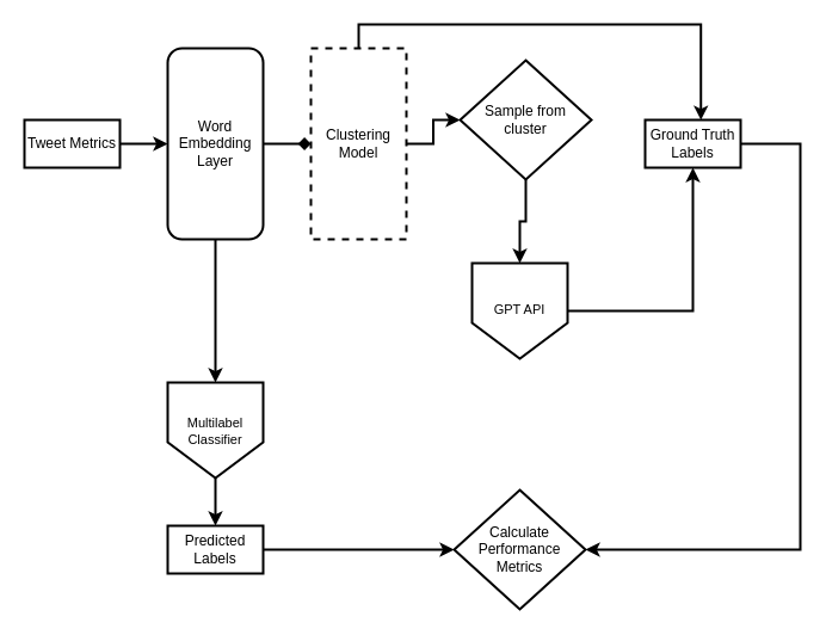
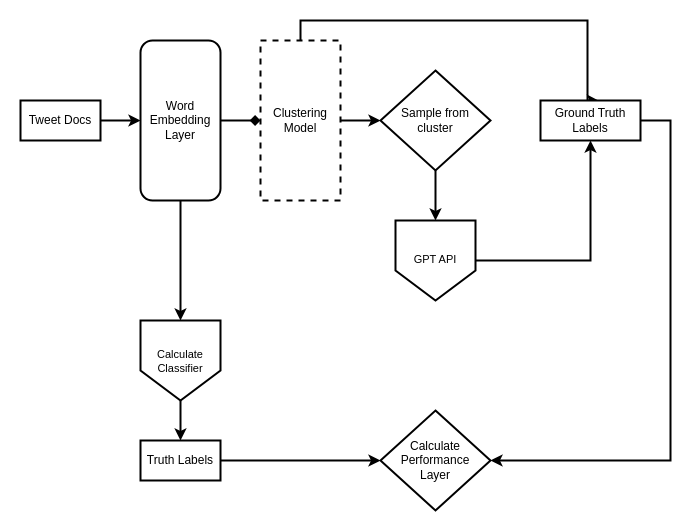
  <mxCell id="0" />
  <mxCell id="1" parent="0" />
  <mxCell id="2" style="edgeStyle=orthogonalEdgeStyle;rounded=0;orthogonalLoop=1;jettySize=auto;html=1;entryX=0;entryY=0.5;entryDx=0;entryDy=0;strokeWidth=2;endArrow=diamond;" parent="1" source="4" target="7" edge="1"><mxGeometry relative="1" as="geometry" /></mxCell>
  <mxCell id="3" style="edgeStyle=orthogonalEdgeStyle;rounded=0;orthogonalLoop=1;jettySize=auto;html=1;strokeWidth=2;" edge="1" parent="1" source="4" target="18"><mxGeometry relative="1" as="geometry" /></mxCell>
  <mxCell id="4" value="Word Embedding Layer" style="whiteSpace=wrap;html=1;align=center;strokeWidth=2;rounded=1;" parent="1" vertex="1"><mxGeometry x="140" y="40" width="80" height="160" as="geometry" /></mxCell>
  <mxCell id="5" style="edgeStyle=orthogonalEdgeStyle;rounded=0;orthogonalLoop=1;jettySize=auto;html=1;entryX=0;entryY=0.5;entryDx=0;entryDy=0;strokeWidth=2;" parent="1" source="7" target="12" edge="1"><mxGeometry relative="1" as="geometry" /></mxCell>
  <mxCell id="6" style="edgeStyle=orthogonalEdgeStyle;rounded=0;orthogonalLoop=1;jettySize=auto;html=1;entryX=0.584;entryY=0.003;entryDx=0;entryDy=0;entryPerimeter=0;strokeWidth=2;" parent="1" source="7" target="14" edge="1"><mxGeometry relative="1" as="geometry"><Array as="points"><mxPoint x="300" y="20" /><mxPoint x="587" y="20" /></Array></mxGeometry></mxCell>
  <mxCell id="7" value="Clustering Model" style="whiteSpace=wrap;html=1;align=center;strokeWidth=2;dashed=1;" parent="1" vertex="1"><mxGeometry x="260" y="40" width="80" height="160" as="geometry" /></mxCell>
  <mxCell id="8" value="" style="shape=offPageConnector;whiteSpace=wrap;html=1;strokeWidth=2;" parent="1" vertex="1"><mxGeometry x="395" y="220" width="80" height="80" as="geometry" /></mxCell>
  <mxCell id="9" style="edgeStyle=orthogonalEdgeStyle;rounded=0;orthogonalLoop=1;jettySize=auto;html=1;entryX=0.5;entryY=1;entryDx=0;entryDy=0;strokeWidth=2;" parent="1" source="10" target="14" edge="1"><mxGeometry relative="1" as="geometry" /></mxCell>
  <mxCell id="10" value="&lt;span style=&quot;font-size: 11px;&quot;&gt;GPT API&lt;/span&gt;" style="text;strokeColor=none;fillColor=none;spacingLeft=4;spacingRight=4;overflow=hidden;rotatable=0;points=[[0,0.5],[1,0.5]];portConstraint=eastwest;fontSize=12;whiteSpace=wrap;html=1;align=center;" parent="1" vertex="1"><mxGeometry x="395" y="245" width="80" height="30" as="geometry" /></mxCell>
  <mxCell id="11" style="edgeStyle=orthogonalEdgeStyle;rounded=0;orthogonalLoop=1;jettySize=auto;html=1;strokeWidth=2;" parent="1" source="12" target="8" edge="1"><mxGeometry relative="1" as="geometry" /></mxCell>
- <mxCell id="12" value="Sample from&lt;br&gt;cluster" style="shape=rhombus;perimeter=rhombusPerimeter;whiteSpace=wrap;html=1;align=center;strokeWidth=2;" parent="1" vertex="1"><mxGeometry x="385" y="50" width="110" height="100" as="geometry" /></mxCell>
+ <mxCell id="12" value="Sample from&lt;br&gt;cluster" style="shape=rhombus;perimeter=rhombusPerimeter;whiteSpace=wrap;html=1;align=center;strokeWidth=2;" parent="1" vertex="1"><mxGeometry x="380" y="70" width="110" height="100" as="geometry" /></mxCell>
  <mxCell id="13" style="edgeStyle=orthogonalEdgeStyle;rounded=0;orthogonalLoop=1;jettySize=auto;html=1;entryX=1;entryY=0.5;entryDx=0;entryDy=0;strokeWidth=2;" edge="1" parent="1" source="14" target="22"><mxGeometry relative="1" as="geometry"><Array as="points"><mxPoint x="670" y="120" /><mxPoint x="670" y="460" /></Array></mxGeometry></mxCell>
- <mxCell id="14" value="Ground Truth Labels" style="whiteSpace=wrap;html=1;align=center;strokeWidth=2;" parent="1" vertex="1"><mxGeometry x="540" y="100" width="80" height="40" as="geometry" /></mxCell>
+ <mxCell id="14" value="Ground Truth Labels" style="whiteSpace=wrap;html=1;align=center;strokeWidth=2;" parent="1" vertex="1"><mxGeometry x="540" y="100" width="100" height="40" as="geometry" /></mxCell>
  <mxCell id="15" style="edgeStyle=orthogonalEdgeStyle;rounded=0;orthogonalLoop=1;jettySize=auto;html=1;entryX=0;entryY=0.5;entryDx=0;entryDy=0;strokeWidth=2;" parent="1" source="16" target="4" edge="1"><mxGeometry relative="1" as="geometry" /></mxCell>
- <mxCell id="16" value="Tweet Metrics" style="whiteSpace=wrap;html=1;align=center;strokeWidth=2;" parent="1" vertex="1"><mxGeometry x="20" y="100" width="80" height="40" as="geometry" /></mxCell>
+ <mxCell id="16" value="Tweet Docs" style="whiteSpace=wrap;html=1;align=center;strokeWidth=2;" parent="1" vertex="1"><mxGeometry x="20" y="100" width="80" height="40" as="geometry" /></mxCell>
  <mxCell id="17" style="edgeStyle=orthogonalEdgeStyle;rounded=0;orthogonalLoop=1;jettySize=auto;html=1;strokeWidth=2;" edge="1" parent="1" source="18" target="21"><mxGeometry relative="1" as="geometry" /></mxCell>
  <mxCell id="18" value="" style="shape=offPageConnector;whiteSpace=wrap;html=1;strokeWidth=2;" vertex="1" parent="1"><mxGeometry x="140" y="320" width="80" height="80" as="geometry" /></mxCell>
- <mxCell id="19" value="&lt;span style=&quot;font-size: 11px;&quot;&gt;Multilabel&lt;br&gt;Classifier&lt;br&gt;&lt;br&gt;&lt;/span&gt;" style="text;strokeColor=none;fillColor=none;spacingLeft=4;spacingRight=4;overflow=hidden;rotatable=0;points=[[0,0.5],[1,0.5]];portConstraint=eastwest;fontSize=12;whiteSpace=wrap;html=1;align=center;" vertex="1" parent="1"><mxGeometry x="140" y="340" width="80" height="30" as="geometry" /></mxCell>
+ <mxCell id="19" value="&lt;span style=&quot;font-size: 11px;&quot;&gt;Calculate&lt;br&gt;Classifier&lt;br&gt;&lt;br&gt;&lt;/span&gt;" style="text;strokeColor=none;fillColor=none;spacingLeft=4;spacingRight=4;overflow=hidden;rotatable=0;points=[[0,0.5],[1,0.5]];portConstraint=eastwest;fontSize=12;whiteSpace=wrap;html=1;align=center;" vertex="1" parent="1"><mxGeometry x="140" y="340" width="80" height="30" as="geometry" /></mxCell>
  <mxCell id="20" style="edgeStyle=orthogonalEdgeStyle;rounded=0;orthogonalLoop=1;jettySize=auto;html=1;strokeWidth=2;" edge="1" parent="1" source="21" target="22"><mxGeometry relative="1" as="geometry" /></mxCell>
- <mxCell id="21" value="Predicted Labels" style="whiteSpace=wrap;html=1;align=center;strokeWidth=2;" vertex="1" parent="1"><mxGeometry x="140" y="440" width="80" height="40" as="geometry" /></mxCell>
- <mxCell id="22" value="Calculate Performance&lt;br&gt;Metrics" style="shape=rhombus;perimeter=rhombusPerimeter;whiteSpace=wrap;html=1;align=center;strokeWidth=2;" vertex="1" parent="1"><mxGeometry x="380" y="410" width="110" height="100" as="geometry" /></mxCell>
+ <mxCell id="21" value="Truth Labels" style="whiteSpace=wrap;html=1;align=center;strokeWidth=2;" vertex="1" parent="1"><mxGeometry x="140" y="440" width="80" height="40" as="geometry" /></mxCell>
+ <mxCell id="22" value="Calculate Performance&lt;br&gt;Layer" style="shape=rhombus;perimeter=rhombusPerimeter;whiteSpace=wrap;html=1;align=center;strokeWidth=2;" vertex="1" parent="1"><mxGeometry x="380" y="410" width="110" height="100" as="geometry" /></mxCell>
